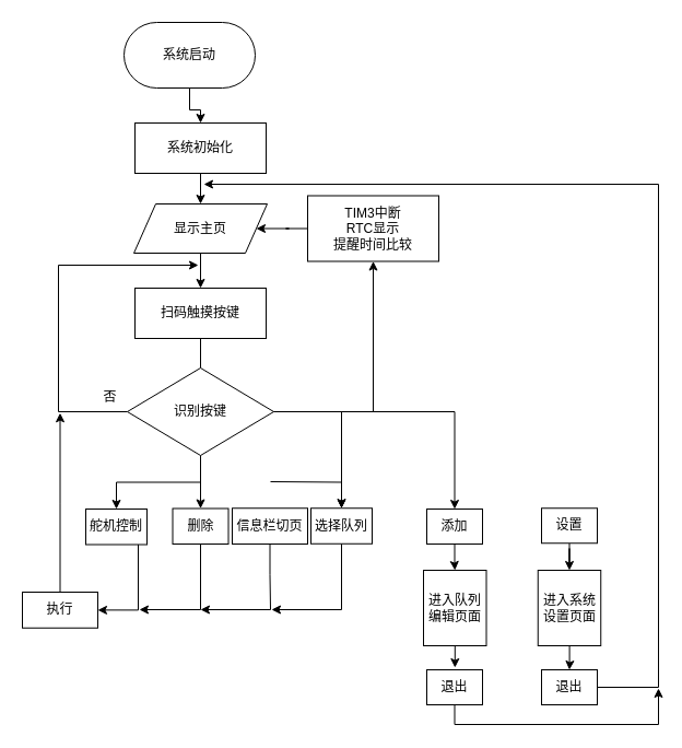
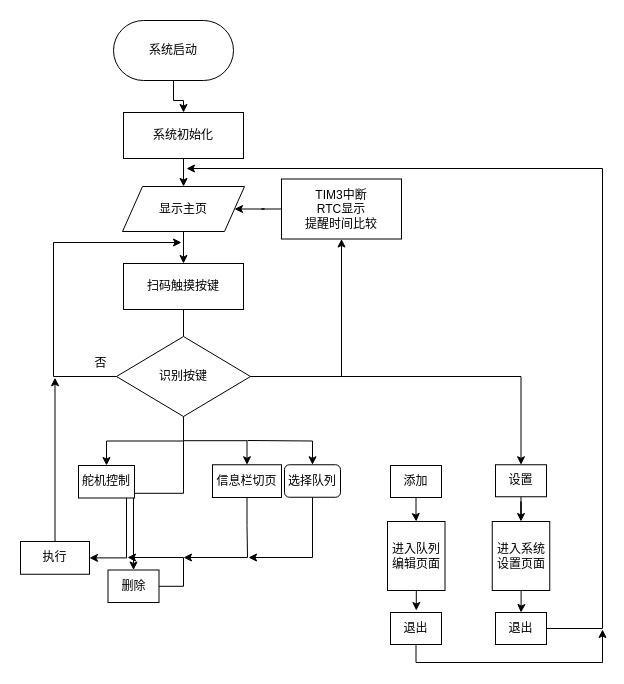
  <mxCell id="0" />
  <mxCell id="1" parent="0" />
  <mxCell id="2" value="" style="edgeStyle=orthogonalEdgeStyle;rounded=0;orthogonalLoop=1;jettySize=auto;html=1;" edge="1" parent="1" source="3" target="5"><mxGeometry relative="1" as="geometry" /></mxCell>
  <mxCell id="3" value="系统启动" style="rounded=1;whiteSpace=wrap;html=1;gradientColor=none;arcSize=50;" vertex="1" parent="1"><mxGeometry x="113" y="20" width="120" height="60" as="geometry" /></mxCell>
  <mxCell id="4" style="edgeStyle=orthogonalEdgeStyle;rounded=0;orthogonalLoop=1;jettySize=auto;html=1;entryX=0.5;entryY=0;entryDx=0;entryDy=0;" edge="1" parent="1" source="5" target="9"><mxGeometry relative="1" as="geometry" /></mxCell>
  <mxCell id="5" value="系统初始化" style="whiteSpace=wrap;html=1;rounded=1;gradientColor=none;arcSize=0;" vertex="1" parent="1"><mxGeometry x="123" y="112" width="120" height="46" as="geometry" /></mxCell>
  <mxCell id="6" value="" style="edgeStyle=orthogonalEdgeStyle;rounded=0;orthogonalLoop=1;jettySize=auto;html=1;endArrow=none;" edge="1" parent="1" source="7" target="17"><mxGeometry relative="1" as="geometry" /></mxCell>
  <mxCell id="7" value="扫码触摸按键" style="whiteSpace=wrap;html=1;rounded=1;gradientColor=none;arcSize=0;" vertex="1" parent="1"><mxGeometry x="123" y="263" width="120" height="46" as="geometry" /></mxCell>
  <mxCell id="8" value="" style="edgeStyle=orthogonalEdgeStyle;rounded=0;orthogonalLoop=1;jettySize=auto;html=1;" edge="1" parent="1" source="9" target="7"><mxGeometry relative="1" as="geometry" /></mxCell>
  <mxCell id="9" value="显示主页" style="shape=parallelogram;perimeter=parallelogramPerimeter;whiteSpace=wrap;html=1;fixedSize=1;gradientColor=none;" vertex="1" parent="1"><mxGeometry x="122" y="186" width="122" height="45" as="geometry" /></mxCell>
  <mxCell id="10" style="edgeStyle=orthogonalEdgeStyle;rounded=0;orthogonalLoop=1;jettySize=auto;html=1;" edge="1" parent="1" source="17"><mxGeometry relative="1" as="geometry"><mxPoint x="181" y="242" as="targetPoint" /><Array as="points"><mxPoint x="53" y="376" /><mxPoint x="53" y="242" /></Array></mxGeometry></mxCell>
  <mxCell id="11" style="edgeStyle=orthogonalEdgeStyle;rounded=0;orthogonalLoop=1;jettySize=auto;html=1;entryX=0.5;entryY=0;entryDx=0;entryDy=0;" edge="1" parent="1" source="17" target="24"><mxGeometry relative="1" as="geometry"><mxPoint x="183" y="464.833" as="targetPoint" /></mxGeometry></mxCell>
- <mxCell id="12" style="edgeStyle=orthogonalEdgeStyle;rounded=0;orthogonalLoop=1;jettySize=auto;html=1;" edge="1" parent="1" source="17" target="36"><mxGeometry relative="1" as="geometry"><mxPoint x="147" y="463" as="targetPoint" /></mxGeometry></mxCell>
- <mxCell id="13" style="edgeStyle=orthogonalEdgeStyle;rounded=0;orthogonalLoop=1;jettySize=auto;html=1;" edge="1" parent="1" source="17" target="22"><mxGeometry relative="1" as="geometry"><mxPoint x="222.667" y="462.833" as="targetPoint" /></mxGeometry></mxCell>
+ <mxCell id="12" style="edgeStyle=orthogonalEdgeStyle;rounded=0;orthogonalLoop=1;jettySize=auto;html=1;entryX=0.5;entryY=0;entryDx=0;entryDy=0;" edge="1" parent="1" source="17" target="26"><mxGeometry relative="1" as="geometry"><mxPoint x="147" y="463" as="targetPoint" /></mxGeometry></mxCell>
+ <mxCell id="13" style="edgeStyle=orthogonalEdgeStyle;rounded=0;orthogonalLoop=1;jettySize=auto;html=1;entryX=0.5;entryY=0;entryDx=0;entryDy=0;" edge="1" parent="1" source="17" target="30"><mxGeometry relative="1" as="geometry"><mxPoint x="222.667" y="462.833" as="targetPoint" /></mxGeometry></mxCell>
  <mxCell id="14" style="edgeStyle=orthogonalEdgeStyle;rounded=0;orthogonalLoop=1;jettySize=auto;html=1;" edge="1" parent="1" source="17" target="38"><mxGeometry relative="1" as="geometry"><mxPoint x="140.379" y="478.69" as="targetPoint" /></mxGeometry></mxCell>
  <mxCell id="15" style="edgeStyle=orthogonalEdgeStyle;rounded=0;orthogonalLoop=1;jettySize=auto;html=1;entryX=0.5;entryY=0;entryDx=0;entryDy=0;" edge="1" parent="1" source="17" target="28"><mxGeometry relative="1" as="geometry" /></mxCell>
  <mxCell id="16" style="edgeStyle=orthogonalEdgeStyle;rounded=0;orthogonalLoop=1;jettySize=auto;html=1;entryX=0.5;entryY=0;entryDx=0;entryDy=0;" edge="1" parent="1" target="36"><mxGeometry relative="1" as="geometry"><mxPoint x="247" y="440" as="sourcePoint" /><mxPoint x="313" y="463" as="targetPoint" /></mxGeometry></mxCell>
  <mxCell id="17" value="识别按键" style="rhombus;whiteSpace=wrap;html=1;rounded=1;gradientColor=none;arcSize=0;" vertex="1" parent="1"><mxGeometry x="116" y="336" width="134" height="80" as="geometry" /></mxCell>
  <mxCell id="18" value="否" style="text;html=1;align=center;verticalAlign=middle;resizable=0;points=[];autosize=1;strokeColor=none;fillColor=none;" vertex="1" parent="1"><mxGeometry x="89" y="354" width="22" height="18" as="geometry" /></mxCell>
  <mxCell id="19" style="edgeStyle=orthogonalEdgeStyle;rounded=0;orthogonalLoop=1;jettySize=auto;html=1;startArrow=none;startFill=0;" edge="1" parent="1" source="20"><mxGeometry relative="1" as="geometry"><mxPoint x="415.75" y="610.125" as="targetPoint" /></mxGeometry></mxCell>
  <mxCell id="20" value="进入队列编辑页面" style="rounded=0;whiteSpace=wrap;html=1;gradientColor=none;" vertex="1" parent="1"><mxGeometry x="387" y="521" width="57.5" height="69" as="geometry" /></mxCell>
  <mxCell id="21" style="edgeStyle=orthogonalEdgeStyle;rounded=0;orthogonalLoop=1;jettySize=auto;html=1;entryX=0.5;entryY=0;entryDx=0;entryDy=0;" edge="1" parent="1" source="22" target="20"><mxGeometry relative="1" as="geometry" /></mxCell>
  <mxCell id="22" value="添加" style="rounded=0;whiteSpace=wrap;html=1;gradientColor=none;" vertex="1" parent="1"><mxGeometry x="390" y="465" width="51" height="32" as="geometry" /></mxCell>
  <mxCell id="23" style="edgeStyle=orthogonalEdgeStyle;rounded=0;orthogonalLoop=1;jettySize=auto;html=1;" edge="1" parent="1" source="24"><mxGeometry relative="1" as="geometry"><mxPoint x="127" y="557" as="targetPoint" /><Array as="points"><mxPoint x="183" y="557" /></Array></mxGeometry></mxCell>
- <mxCell id="24" value="删除" style="rounded=0;whiteSpace=wrap;html=1;gradientColor=none;" vertex="1" parent="1"><mxGeometry x="157.5" y="464.5" width="51" height="32.5" as="geometry" /></mxCell>
+ <mxCell id="24" value="删除" style="rounded=0;whiteSpace=wrap;html=1;gradientColor=none;" vertex="1" parent="1"><mxGeometry x="107.5" y="569.5" width="51" height="32.5" as="geometry" /></mxCell>
  <mxCell id="25" style="edgeStyle=orthogonalEdgeStyle;rounded=0;orthogonalLoop=1;jettySize=auto;html=1;entryX=0.5;entryY=0;entryDx=0;entryDy=0;" edge="1" parent="1" source="26" target="32"><mxGeometry relative="1" as="geometry" /></mxCell>
  <mxCell id="26" value="设置" style="rounded=0;whiteSpace=wrap;html=1;gradientColor=none;" vertex="1" parent="1"><mxGeometry x="495" y="464.25" width="51" height="32" as="geometry" /></mxCell>
  <mxCell id="27" style="edgeStyle=orthogonalEdgeStyle;rounded=0;orthogonalLoop=1;jettySize=auto;html=1;entryX=1;entryY=0.5;entryDx=0;entryDy=0;" edge="1" parent="1" source="28" target="34"><mxGeometry relative="1" as="geometry"><mxPoint x="126" y="558" as="targetPoint" /><Array as="points"><mxPoint x="126" y="558" /></Array></mxGeometry></mxCell>
  <mxCell id="28" value="舵机控制" style="rounded=0;whiteSpace=wrap;html=1;gradientColor=none;" vertex="1" parent="1"><mxGeometry x="78" y="465" width="56" height="32.5" as="geometry" /></mxCell>
  <mxCell id="29" style="edgeStyle=orthogonalEdgeStyle;rounded=0;orthogonalLoop=1;jettySize=auto;html=1;" edge="1" parent="1"><mxGeometry relative="1" as="geometry"><mxPoint x="183" y="557" as="targetPoint" /><mxPoint x="246.517" y="495" as="sourcePoint" /><Array as="points"><mxPoint x="247" y="525" /><mxPoint x="247" y="555" /></Array></mxGeometry></mxCell>
  <mxCell id="30" value="信息栏切页" style="rounded=0;whiteSpace=wrap;html=1;gradientColor=none;" vertex="1" parent="1"><mxGeometry x="212" y="464.25" width="69" height="32.75" as="geometry" /></mxCell>
  <mxCell id="31" style="edgeStyle=orthogonalEdgeStyle;rounded=0;orthogonalLoop=1;jettySize=auto;html=1;entryX=0.5;entryY=0;entryDx=0;entryDy=0;startArrow=none;startFill=0;" edge="1" parent="1" source="32" target="42"><mxGeometry relative="1" as="geometry" /></mxCell>
  <mxCell id="32" value="进入系统设置页面" style="rounded=0;whiteSpace=wrap;html=1;gradientColor=none;" vertex="1" parent="1"><mxGeometry x="491.75" y="521" width="57.5" height="69" as="geometry" /></mxCell>
  <mxCell id="33" style="edgeStyle=orthogonalEdgeStyle;rounded=0;orthogonalLoop=1;jettySize=auto;html=1;" edge="1" parent="1" source="34"><mxGeometry relative="1" as="geometry"><mxPoint x="54.5" y="377.207" as="targetPoint" /></mxGeometry></mxCell>
  <mxCell id="34" value="执行" style="rounded=0;whiteSpace=wrap;html=1;gradientColor=none;" vertex="1" parent="1"><mxGeometry x="20" y="541" width="69" height="32.75" as="geometry" /></mxCell>
  <mxCell id="35" style="edgeStyle=orthogonalEdgeStyle;rounded=0;orthogonalLoop=1;jettySize=auto;html=1;startArrow=none;startFill=0;exitX=0.5;exitY=1;exitDx=0;exitDy=0;" edge="1" parent="1" source="36"><mxGeometry relative="1" as="geometry"><mxPoint x="248" y="557" as="targetPoint" /><mxPoint x="312.034" y="499.75" as="sourcePoint" /><Array as="points"><mxPoint x="312" y="557" /></Array></mxGeometry></mxCell>
- <mxCell id="36" value="选择队列" style="rounded=0;whiteSpace=wrap;html=1;gradientColor=none;" vertex="1" parent="1"><mxGeometry x="284" y="464.25" width="56" height="32.5" as="geometry" /></mxCell>
+ <mxCell id="36" value="选择队列" style="whiteSpace=wrap;html=1;gradientColor=none;rounded=1;" vertex="1" parent="1"><mxGeometry x="284" y="464.25" width="56" height="32.5" as="geometry" /></mxCell>
  <mxCell id="37" style="edgeStyle=orthogonalEdgeStyle;rounded=0;orthogonalLoop=1;jettySize=auto;html=1;entryX=1;entryY=0.5;entryDx=0;entryDy=0;startArrow=none;startFill=0;" edge="1" parent="1" source="38" target="9"><mxGeometry relative="1" as="geometry" /></mxCell>
  <mxCell id="38" value="TIM3中断&lt;br&gt;RTC显示&lt;br&gt;提醒时间比较" style="rounded=0;whiteSpace=wrap;html=1;gradientColor=none;" vertex="1" parent="1"><mxGeometry x="281" y="178.5" width="120" height="60" as="geometry" /></mxCell>
  <mxCell id="39" style="edgeStyle=elbowEdgeStyle;rounded=0;orthogonalLoop=1;jettySize=auto;html=1;startArrow=none;startFill=0;elbow=vertical;" edge="1" parent="1" source="40"><mxGeometry relative="1" as="geometry"><mxPoint x="602" y="629" as="targetPoint" /><Array as="points"><mxPoint x="509" y="662" /></Array></mxGeometry></mxCell>
  <mxCell id="40" value="退出" style="rounded=0;whiteSpace=wrap;html=1;gradientColor=none;" vertex="1" parent="1"><mxGeometry x="390" y="612" width="51" height="32" as="geometry" /></mxCell>
  <mxCell id="41" style="edgeStyle=orthogonalEdgeStyle;rounded=0;orthogonalLoop=1;jettySize=auto;html=1;startArrow=none;startFill=0;" edge="1" parent="1" source="42"><mxGeometry relative="1" as="geometry"><mxPoint x="186" y="168" as="targetPoint" /><Array as="points"><mxPoint x="602" y="628" /><mxPoint x="602" y="168" /></Array></mxGeometry></mxCell>
  <mxCell id="42" value="退出" style="rounded=0;whiteSpace=wrap;html=1;gradientColor=none;" vertex="1" parent="1"><mxGeometry x="495" y="612" width="51" height="32" as="geometry" /></mxCell>
